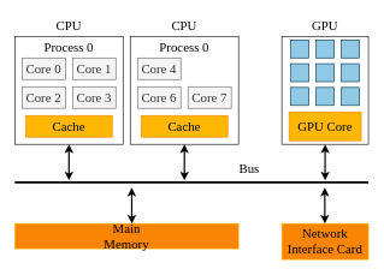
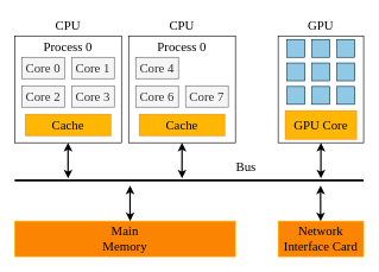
  <mxCell id="0" />
  <mxCell id="1" parent="0" />
  <mxCell id="2" value="" style="rounded=0;whiteSpace=wrap;html=1;fillColor=none;fontFamily=Times New Roman;" parent="1" vertex="1"><mxGeometry x="20" y="50" width="150" height="150" as="geometry" /></mxCell>
  <mxCell id="3" value="Process 0" style="text;html=1;strokeColor=none;fillColor=none;align=center;verticalAlign=middle;whiteSpace=wrap;rounded=0;fontSize=18;fontFamily=Times New Roman;" parent="1" vertex="1"><mxGeometry x="50" y="50" width="90" height="30" as="geometry" /></mxCell>
  <mxCell id="4" value="Core 0" style="rounded=0;whiteSpace=wrap;html=1;fontSize=18;fillColor=#f5f5f5;strokeColor=#666666;fontColor=#333333;fontFamily=Times New Roman;" parent="1" vertex="1"><mxGeometry x="30" y="80" width="60" height="30" as="geometry" /></mxCell>
  <mxCell id="5" value="Core 1" style="rounded=0;whiteSpace=wrap;html=1;fontSize=18;fillColor=#f5f5f5;strokeColor=#666666;fontColor=#333333;fontFamily=Times New Roman;" parent="1" vertex="1"><mxGeometry x="100" y="80" width="60" height="30" as="geometry" /></mxCell>
  <mxCell id="6" value="Core 2" style="rounded=0;whiteSpace=wrap;html=1;fontSize=18;fillColor=#f5f5f5;strokeColor=#666666;fontColor=#333333;fontFamily=Times New Roman;" parent="1" vertex="1"><mxGeometry x="30" y="120" width="60" height="30" as="geometry" /></mxCell>
  <mxCell id="7" value="Core 3" style="rounded=0;whiteSpace=wrap;html=1;fontSize=18;fillColor=#f5f5f5;strokeColor=#666666;fontColor=#333333;fontFamily=Times New Roman;" parent="1" vertex="1"><mxGeometry x="100" y="120" width="60" height="30" as="geometry" /></mxCell>
  <mxCell id="8" value="" style="rounded=0;whiteSpace=wrap;html=1;fillColor=none;fontFamily=Times New Roman;" parent="1" vertex="1"><mxGeometry x="180" y="50" width="150" height="150" as="geometry" /></mxCell>
  <mxCell id="9" value="Process 0" style="text;html=1;strokeColor=none;fillColor=none;align=center;verticalAlign=middle;whiteSpace=wrap;rounded=0;fontSize=18;fontFamily=Times New Roman;" parent="1" vertex="1"><mxGeometry x="210" y="50" width="90" height="30" as="geometry" /></mxCell>
  <mxCell id="10" value="Core 4" style="rounded=0;whiteSpace=wrap;html=1;fontSize=18;fillColor=#f5f5f5;strokeColor=#666666;fontColor=#333333;fontFamily=Times New Roman;" parent="1" vertex="1"><mxGeometry x="190" y="80" width="60" height="30" as="geometry" /></mxCell>
  <mxCell id="11" value="Core 6" style="rounded=0;whiteSpace=wrap;html=1;fontSize=18;fillColor=#f5f5f5;strokeColor=#666666;fontColor=#333333;fontFamily=Times New Roman;" parent="1" vertex="1"><mxGeometry x="190" y="120" width="60" height="30" as="geometry" /></mxCell>
  <mxCell id="12" value="Core 7" style="rounded=0;whiteSpace=wrap;html=1;fontSize=18;fillColor=#f5f5f5;strokeColor=#666666;fontColor=#333333;fontFamily=Times New Roman;" parent="1" vertex="1"><mxGeometry x="260" y="120" width="60" height="30" as="geometry" /></mxCell>
  <mxCell id="13" value="Cache" style="rounded=0;whiteSpace=wrap;html=1;fontSize=18;fillColor=#FFB703;strokeColor=#FB8402;fontFamily=Times New Roman;" parent="1" vertex="1"><mxGeometry x="35" y="160" width="120" height="30" as="geometry" /></mxCell>
  <mxCell id="14" value="Cache" style="rounded=0;whiteSpace=wrap;html=1;fontSize=18;fillColor=#FFB703;strokeColor=#FB8402;fontFamily=Times New Roman;" parent="1" vertex="1"><mxGeometry x="195" y="160" width="120" height="30" as="geometry" /></mxCell>
  <mxCell id="15" value="" style="endArrow=none;html=1;rounded=0;fontSize=18;strokeWidth=3;fontFamily=Times New Roman;" parent="1" edge="1"><mxGeometry width="50" height="50" relative="1" as="geometry"><mxPoint x="20" y="253" as="sourcePoint" /><mxPoint x="510" y="253" as="targetPoint" /></mxGeometry></mxCell>
  <mxCell id="16" value="" style="endArrow=classic;startArrow=classic;html=1;rounded=0;strokeWidth=2;fontSize=18;entryX=0.5;entryY=1;entryDx=0;entryDy=0;fontFamily=Times New Roman;" parent="1" target="2" edge="1"><mxGeometry width="50" height="50" relative="1" as="geometry"><mxPoint x="95" y="250" as="sourcePoint" /><mxPoint x="20" y="340" as="targetPoint" /></mxGeometry></mxCell>
  <mxCell id="17" value="" style="endArrow=classic;startArrow=classic;html=1;rounded=0;strokeWidth=2;fontSize=18;entryX=0.5;entryY=1;entryDx=0;entryDy=0;fontFamily=Times New Roman;" parent="1" target="8" edge="1"><mxGeometry width="50" height="50" relative="1" as="geometry"><mxPoint x="255" y="250" as="sourcePoint" /><mxPoint x="105" y="210" as="targetPoint" /></mxGeometry></mxCell>
- <mxCell id="18" value="Main &lt;br&gt;Memory" style="rounded=0;whiteSpace=wrap;html=1;fontSize=18;fillColor=#FB8402;strokeColor=#FFB703;fontFamily=Times New Roman;" parent="1" vertex="1"><mxGeometry x="20" y="310" width="310" height="35" as="geometry" /></mxCell>
+ <mxCell id="18" value="Main &lt;br&gt;Memory" style="rounded=0;whiteSpace=wrap;html=1;fontSize=18;fillColor=#FB8402;strokeColor=#FFB703;fontFamily=Times New Roman;" parent="1" vertex="1"><mxGeometry x="20" y="310" width="310" height="50" as="geometry" /></mxCell>
  <mxCell id="19" value="Bus" style="text;html=1;strokeColor=none;fillColor=none;align=center;verticalAlign=middle;whiteSpace=wrap;rounded=0;fontSize=18;fontFamily=Times New Roman;" parent="1" vertex="1"><mxGeometry x="315" y="220" width="60" height="30" as="geometry" /></mxCell>
  <mxCell id="20" value="" style="rounded=0;whiteSpace=wrap;html=1;fontSize=18;fontFamily=Times New Roman;" parent="1" vertex="1"><mxGeometry x="390" y="50" width="120" height="150" as="geometry" /></mxCell>
  <mxCell id="21" value="&lt;font&gt;CPU&lt;/font&gt;" style="text;html=1;strokeColor=none;fillColor=none;align=center;verticalAlign=middle;whiteSpace=wrap;rounded=0;fontSize=18;fontFamily=Times New Roman;" parent="1" vertex="1"><mxGeometry x="65" y="20" width="60" height="30" as="geometry" /></mxCell>
  <mxCell id="22" value="&lt;font&gt;CPU&lt;/font&gt;" style="text;html=1;strokeColor=none;fillColor=none;align=center;verticalAlign=middle;whiteSpace=wrap;rounded=0;fontSize=18;fontFamily=Times New Roman;" parent="1" vertex="1"><mxGeometry x="225" y="20" width="60" height="30" as="geometry" /></mxCell>
  <mxCell id="23" value="&lt;font&gt;GPU&lt;/font&gt;" style="text;html=1;strokeColor=none;fillColor=none;align=center;verticalAlign=middle;whiteSpace=wrap;rounded=0;fontSize=18;fontFamily=Times New Roman;" parent="1" vertex="1"><mxGeometry x="420" y="20" width="60" height="30" as="geometry" /></mxCell>
  <mxCell id="24" value="" style="whiteSpace=wrap;html=1;aspect=fixed;fontSize=18;fillColor=#90C9E6;strokeColor=#023047;fontFamily=Times New Roman;" parent="1" vertex="1"><mxGeometry x="437.5" y="55" width="25" height="25" as="geometry" /></mxCell>
  <mxCell id="25" value="" style="whiteSpace=wrap;html=1;aspect=fixed;fontSize=18;fillColor=#90C9E6;strokeColor=#023047;fontFamily=Times New Roman;" parent="1" vertex="1"><mxGeometry x="402.5" y="55" width="25" height="25" as="geometry" /></mxCell>
  <mxCell id="26" value="" style="whiteSpace=wrap;html=1;aspect=fixed;fontSize=18;fillColor=#90C9E6;strokeColor=#023047;fontFamily=Times New Roman;" parent="1" vertex="1"><mxGeometry x="472.5" y="55" width="25" height="25" as="geometry" /></mxCell>
  <mxCell id="27" value="" style="whiteSpace=wrap;html=1;aspect=fixed;fontSize=18;fillColor=#90C9E6;strokeColor=#023047;fontFamily=Times New Roman;" parent="1" vertex="1"><mxGeometry x="437.5" y="88" width="25" height="25" as="geometry" /></mxCell>
  <mxCell id="28" value="" style="whiteSpace=wrap;html=1;aspect=fixed;fontSize=18;fillColor=#90C9E6;strokeColor=#023047;fontFamily=Times New Roman;" parent="1" vertex="1"><mxGeometry x="402.5" y="88" width="25" height="25" as="geometry" /></mxCell>
  <mxCell id="29" value="" style="whiteSpace=wrap;html=1;aspect=fixed;fontSize=18;fillColor=#90C9E6;strokeColor=#023047;fontFamily=Times New Roman;" parent="1" vertex="1"><mxGeometry x="472.5" y="88" width="25" height="25" as="geometry" /></mxCell>
  <mxCell id="30" value="" style="whiteSpace=wrap;html=1;aspect=fixed;fontSize=18;fillColor=#90C9E6;strokeColor=#023047;fontFamily=Times New Roman;" parent="1" vertex="1"><mxGeometry x="437.5" y="121" width="25" height="25" as="geometry" /></mxCell>
  <mxCell id="31" value="" style="whiteSpace=wrap;html=1;aspect=fixed;fontSize=18;fillColor=#90C9E6;strokeColor=#023047;fontFamily=Times New Roman;" parent="1" vertex="1"><mxGeometry x="402.5" y="121" width="25" height="25" as="geometry" /></mxCell>
  <mxCell id="32" value="" style="whiteSpace=wrap;html=1;aspect=fixed;fontSize=18;fillColor=#90C9E6;strokeColor=#023047;fontFamily=Times New Roman;" parent="1" vertex="1"><mxGeometry x="472.5" y="121" width="25" height="25" as="geometry" /></mxCell>
  <mxCell id="33" value="GPU Core" style="rounded=0;whiteSpace=wrap;html=1;fontSize=18;fillColor=#FFB703;strokeColor=#FB8402;fontFamily=Times New Roman;" parent="1" vertex="1"><mxGeometry x="400" y="155" width="100" height="40" as="geometry" /></mxCell>
  <mxCell id="34" value="" style="endArrow=classic;startArrow=classic;html=1;rounded=0;strokeWidth=2;fontSize=18;entryX=0.5;entryY=1;entryDx=0;entryDy=0;fontFamily=Times New Roman;" parent="1" target="20" edge="1"><mxGeometry width="50" height="50" relative="1" as="geometry"><mxPoint x="450" y="250" as="sourcePoint" /><mxPoint x="265" y="210" as="targetPoint" /></mxGeometry></mxCell>
  <mxCell id="35" value="" style="endArrow=classic;startArrow=classic;html=1;rounded=0;strokeWidth=2;fontSize=18;exitX=0.523;exitY=0;exitDx=0;exitDy=0;exitPerimeter=0;fontFamily=Times New Roman;" parent="1" source="18" edge="1"><mxGeometry width="50" height="50" relative="1" as="geometry"><mxPoint x="175" y="270" as="sourcePoint" /><mxPoint x="182" y="260" as="targetPoint" /></mxGeometry></mxCell>
  <mxCell id="36" value="Network&lt;br&gt;Interface Card" style="rounded=0;whiteSpace=wrap;html=1;fontSize=18;fillColor=#FB8402;strokeColor=#FFB703;fontFamily=Times New Roman;" parent="1" vertex="1"><mxGeometry x="390" y="310" width="120" height="50" as="geometry" /></mxCell>
  <mxCell id="37" value="" style="endArrow=classic;startArrow=classic;html=1;rounded=0;strokeWidth=2;fontSize=18;exitX=0.523;exitY=0;exitDx=0;exitDy=0;exitPerimeter=0;fontFamily=Times New Roman;" parent="1" edge="1"><mxGeometry x="0.59" y="-98" width="50" height="50" relative="1" as="geometry"><mxPoint x="449.63" y="310" as="sourcePoint" /><mxPoint x="449.5" y="260" as="targetPoint" /><mxPoint as="offset" /></mxGeometry></mxCell>
